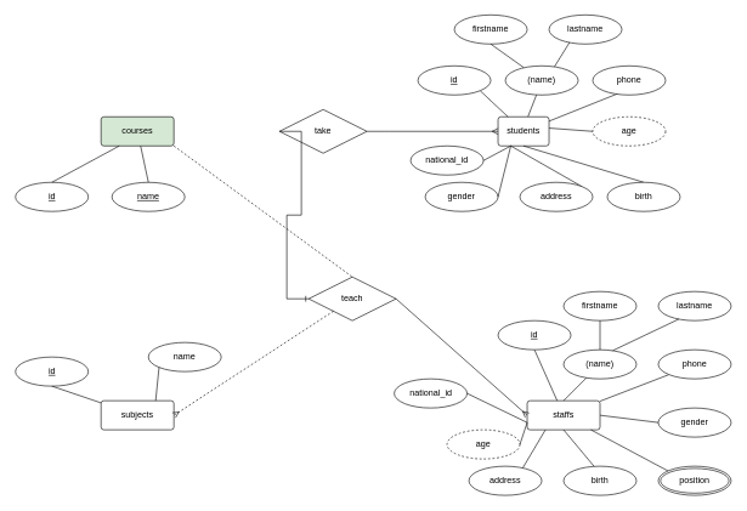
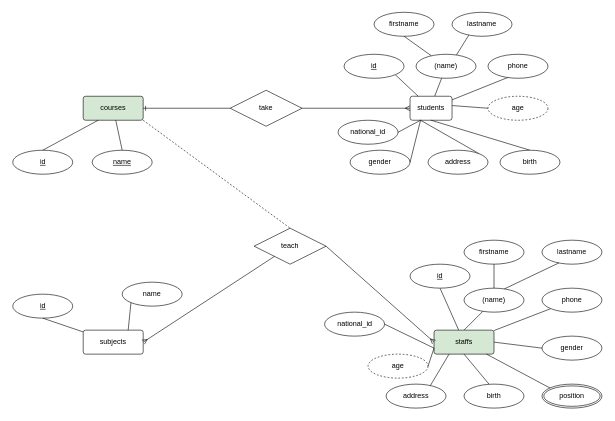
  <mxCell id="0" />
  <mxCell id="1" parent="0" />
- <mxCell id="2" value="staffs" style="rounded=1;arcSize=10;whiteSpace=wrap;html=1;align=center;" parent="1" vertex="1"><mxGeometry x="723" y="550" width="100" height="40" as="geometry" /></mxCell>
+ <mxCell id="2" value="staffs" style="rounded=1;arcSize=10;whiteSpace=wrap;html=1;align=center;fillColor=#d5e8d4;" parent="1" vertex="1"><mxGeometry x="723" y="550" width="100" height="40" as="geometry" /></mxCell>
  <mxCell id="3" value="" style="endArrow=none;html=1;rounded=0;exitX=0.5;exitY=1;exitDx=0;exitDy=0;" parent="1" target="2" edge="1" source="10"><mxGeometry relative="1" as="geometry"><mxPoint x="693" y="510" as="sourcePoint" /><mxPoint x="773" y="560" as="targetPoint" /></mxGeometry></mxCell>
  <mxCell id="4" value="" style="endArrow=none;html=1;rounded=0;entryX=0.5;entryY=0;entryDx=0;entryDy=0;" parent="1" target="2" edge="1"><mxGeometry relative="1" as="geometry"><mxPoint x="813" y="510" as="sourcePoint" /><mxPoint x="813" y="560" as="targetPoint" /></mxGeometry></mxCell>
  <mxCell id="5" value="" style="endArrow=none;html=1;rounded=0;exitX=0;exitY=1;exitDx=0;exitDy=0;" parent="1" source="12" target="2" edge="1"><mxGeometry relative="1" as="geometry"><mxPoint x="928.007" y="507.322" as="sourcePoint" /><mxPoint x="873" y="560" as="targetPoint" /></mxGeometry></mxCell>
  <mxCell id="6" value="" style="endArrow=none;html=1;rounded=0;exitX=0.25;exitY=1;exitDx=0;exitDy=0;" parent="1" source="2" edge="1"><mxGeometry relative="1" as="geometry"><mxPoint x="773" y="590" as="sourcePoint" /><mxPoint x="711.57" y="651.43" as="targetPoint" /></mxGeometry></mxCell>
  <mxCell id="7" value="" style="endArrow=none;html=1;rounded=0;" parent="1" source="2" edge="1"><mxGeometry relative="1" as="geometry"><mxPoint x="913" y="610" as="sourcePoint" /><mxPoint x="927.986" y="652.683" as="targetPoint" /></mxGeometry></mxCell>
  <mxCell id="8" value="" style="endArrow=none;html=1;rounded=0;entryX=0.4;entryY=0;entryDx=0;entryDy=0;entryPerimeter=0;exitX=0.5;exitY=1;exitDx=0;exitDy=0;" parent="1" source="2" edge="1"><mxGeometry relative="1" as="geometry"><mxPoint x="813" y="620" as="sourcePoint" /><mxPoint x="823" y="650" as="targetPoint" /></mxGeometry></mxCell>
  <mxCell id="9" value="position" style="ellipse;shape=doubleEllipse;margin=3;whiteSpace=wrap;html=1;align=center;" parent="1" vertex="1"><mxGeometry x="903" y="640" width="100" height="40" as="geometry" /></mxCell>
  <mxCell id="10" value="id" style="ellipse;whiteSpace=wrap;html=1;align=center;fontStyle=4;" parent="1" vertex="1"><mxGeometry x="683" y="440" width="100" height="40" as="geometry" /></mxCell>
  <mxCell id="11" value="(name)" style="ellipse;whiteSpace=wrap;html=1;align=center;" parent="1" vertex="1"><mxGeometry x="773" y="480" width="100" height="40" as="geometry" /></mxCell>
  <mxCell id="12" value="phone" style="ellipse;whiteSpace=wrap;html=1;align=center;" parent="1" vertex="1"><mxGeometry x="903" y="480" width="100" height="40" as="geometry" /></mxCell>
  <mxCell id="13" value="address" style="ellipse;whiteSpace=wrap;html=1;align=center;" parent="1" vertex="1"><mxGeometry x="643" y="640" width="100" height="40" as="geometry" /></mxCell>
  <mxCell id="14" value="birth" style="ellipse;whiteSpace=wrap;html=1;align=center;" parent="1" vertex="1"><mxGeometry x="773" y="640" width="100" height="40" as="geometry" /></mxCell>
  <mxCell id="15" value="firstname" style="ellipse;whiteSpace=wrap;html=1;align=center;" parent="1" vertex="1"><mxGeometry x="773" y="400" width="100" height="40" as="geometry" /></mxCell>
  <mxCell id="16" value="lastname" style="ellipse;whiteSpace=wrap;html=1;align=center;" parent="1" vertex="1"><mxGeometry x="903" y="400" width="100" height="40" as="geometry" /></mxCell>
  <mxCell id="17" value="" style="endArrow=none;html=1;rounded=0;exitX=0.5;exitY=1;exitDx=0;exitDy=0;" parent="1" source="15" target="11" edge="1"><mxGeometry relative="1" as="geometry"><mxPoint x="743" y="420" as="sourcePoint" /><mxPoint x="903" y="420" as="targetPoint" /></mxGeometry></mxCell>
  <mxCell id="18" value="" style="endArrow=none;html=1;rounded=0;exitX=0.28;exitY=0.95;exitDx=0;exitDy=0;exitPerimeter=0;entryX=0.674;entryY=0.029;entryDx=0;entryDy=0;entryPerimeter=0;" parent="1" source="16" target="11" edge="1"><mxGeometry relative="1" as="geometry"><mxPoint x="843" y="440" as="sourcePoint" /><mxPoint x="843" y="470" as="targetPoint" /></mxGeometry></mxCell>
  <mxCell id="19" value="students" style="rounded=1;arcSize=10;whiteSpace=wrap;html=1;align=center;" parent="1" vertex="1"><mxGeometry x="683" y="160" width="70" height="40" as="geometry" /></mxCell>
  <mxCell id="20" value="" style="endArrow=none;html=1;rounded=0;exitX=1;exitY=1;exitDx=0;exitDy=0;" parent="1" source="25" target="19" edge="1"><mxGeometry relative="1" as="geometry"><mxPoint x="623" y="120" as="sourcePoint" /><mxPoint x="703" y="170" as="targetPoint" /></mxGeometry></mxCell>
  <mxCell id="21" value="" style="endArrow=none;html=1;rounded=0;entryX=0.587;entryY=-0.006;entryDx=0;entryDy=0;entryPerimeter=0;startArrow=none;" parent="1" source="37" target="19" edge="1"><mxGeometry relative="1" as="geometry"><mxPoint x="743" y="120" as="sourcePoint" /><mxPoint x="743" y="170" as="targetPoint" /></mxGeometry></mxCell>
  <mxCell id="22" value="" style="endArrow=none;html=1;rounded=0;exitX=0.345;exitY=0.952;exitDx=0;exitDy=0;exitPerimeter=0;" parent="1" source="26" target="19" edge="1"><mxGeometry relative="1" as="geometry"><mxPoint x="858.007" y="117.322" as="sourcePoint" /><mxPoint x="803" y="170" as="targetPoint" /></mxGeometry></mxCell>
  <mxCell id="23" value="" style="endArrow=none;html=1;rounded=0;exitX=0.25;exitY=1;exitDx=0;exitDy=0;entryX=1;entryY=0;entryDx=0;entryDy=0;" parent="1" source="19" target="27" edge="1"><mxGeometry relative="1" as="geometry"><mxPoint x="703" y="200" as="sourcePoint" /><mxPoint x="641.57" y="261.43" as="targetPoint" /></mxGeometry></mxCell>
  <mxCell id="24" value="" style="endArrow=none;html=1;rounded=0;entryX=0.5;entryY=0;entryDx=0;entryDy=0;exitX=0.5;exitY=1;exitDx=0;exitDy=0;" parent="1" source="19" target="28" edge="1"><mxGeometry relative="1" as="geometry"><mxPoint x="743" y="230" as="sourcePoint" /><mxPoint x="753" y="260" as="targetPoint" /></mxGeometry></mxCell>
  <mxCell id="25" value="id" style="ellipse;whiteSpace=wrap;html=1;align=center;fontStyle=4;" parent="1" vertex="1"><mxGeometry x="573" y="90" width="100" height="40" as="geometry" /></mxCell>
  <mxCell id="26" value="phone" style="ellipse;whiteSpace=wrap;html=1;align=center;" parent="1" vertex="1"><mxGeometry x="813" y="90" width="100" height="40" as="geometry" /></mxCell>
  <mxCell id="27" value="address" style="ellipse;whiteSpace=wrap;html=1;align=center;" parent="1" vertex="1"><mxGeometry x="713" y="250" width="100" height="40" as="geometry" /></mxCell>
  <mxCell id="28" value="birth" style="ellipse;whiteSpace=wrap;html=1;align=center;" parent="1" vertex="1"><mxGeometry x="833" y="250" width="100" height="40" as="geometry" /></mxCell>
  <mxCell id="29" value="firstname" style="ellipse;whiteSpace=wrap;html=1;align=center;" parent="1" vertex="1"><mxGeometry x="623" y="20" width="100" height="40" as="geometry" /></mxCell>
  <mxCell id="30" value="lastname" style="ellipse;whiteSpace=wrap;html=1;align=center;" parent="1" vertex="1"><mxGeometry x="753" y="20" width="100" height="40" as="geometry" /></mxCell>
  <mxCell id="31" value="" style="endArrow=none;html=1;rounded=0;exitX=0.5;exitY=1;exitDx=0;exitDy=0;" parent="1" source="29" target="37" edge="1"><mxGeometry relative="1" as="geometry"><mxPoint x="673" y="30" as="sourcePoint" /><mxPoint x="833" y="30" as="targetPoint" /></mxGeometry></mxCell>
  <mxCell id="32" value="" style="endArrow=none;html=1;rounded=0;exitX=0.28;exitY=0.95;exitDx=0;exitDy=0;exitPerimeter=0;entryX=0.674;entryY=0.029;entryDx=0;entryDy=0;entryPerimeter=0;" parent="1" source="30" target="37" edge="1"><mxGeometry relative="1" as="geometry"><mxPoint x="773" y="50" as="sourcePoint" /><mxPoint x="773" y="80" as="targetPoint" /></mxGeometry></mxCell>
  <mxCell id="33" value="age" style="ellipse;whiteSpace=wrap;html=1;align=center;dashed=1;" parent="1" vertex="1"><mxGeometry x="813" y="160" width="100" height="40" as="geometry" /></mxCell>
  <mxCell id="34" value="" style="endArrow=none;html=1;rounded=0;entryX=1.001;entryY=0.388;entryDx=0;entryDy=0;exitX=0;exitY=0.5;exitDx=0;exitDy=0;entryPerimeter=0;" parent="1" source="33" target="19" edge="1"><mxGeometry relative="1" as="geometry"><mxPoint x="663" y="180" as="sourcePoint" /><mxPoint x="803" y="180" as="targetPoint" /></mxGeometry></mxCell>
  <mxCell id="35" value="age" style="ellipse;whiteSpace=wrap;html=1;align=center;dashed=1;" parent="1" vertex="1"><mxGeometry x="613" y="590" width="100" height="40" as="geometry" /></mxCell>
  <mxCell id="36" value="" style="endArrow=none;html=1;rounded=0;entryX=0;entryY=0.75;entryDx=0;entryDy=0;exitX=1;exitY=0.5;exitDx=0;exitDy=0;" parent="1" source="35" target="2" edge="1"><mxGeometry relative="1" as="geometry"><mxPoint x="738" y="570" as="sourcePoint" /><mxPoint x="773" y="580" as="targetPoint" /></mxGeometry></mxCell>
  <mxCell id="37" value="(name)" style="ellipse;whiteSpace=wrap;html=1;align=center;" parent="1" vertex="1"><mxGeometry x="693" y="90" width="100" height="40" as="geometry" /></mxCell>
  <mxCell id="38" value="courses" style="rounded=1;arcSize=10;whiteSpace=wrap;html=1;align=center;fillColor=#d5e8d4;" parent="1" vertex="1"><mxGeometry x="138" y="160" width="100" height="40" as="geometry" /></mxCell>
  <mxCell id="39" value="id" style="ellipse;whiteSpace=wrap;html=1;align=center;fontStyle=4;" parent="1" vertex="1"><mxGeometry x="20.5" y="250" width="100" height="40" as="geometry" /></mxCell>
  <mxCell id="40" value="name" style="ellipse;whiteSpace=wrap;html=1;align=center;fontStyle=4;" parent="1" vertex="1"><mxGeometry x="153" y="250" width="100" height="40" as="geometry" /></mxCell>
  <mxCell id="41" value="" style="endArrow=none;html=1;rounded=0;exitX=0.5;exitY=0;exitDx=0;exitDy=0;entryX=0.25;entryY=1;entryDx=0;entryDy=0;" parent="1" source="39" target="38" edge="1"><mxGeometry relative="1" as="geometry"><mxPoint x="63" y="190" as="sourcePoint" /><mxPoint x="203" y="190" as="targetPoint" /></mxGeometry></mxCell>
  <mxCell id="42" value="" style="endArrow=none;html=1;rounded=0;exitX=0.5;exitY=0;exitDx=0;exitDy=0;" parent="1" source="40" target="38" edge="1"><mxGeometry relative="1" as="geometry"><mxPoint x="323" y="150" as="sourcePoint" /><mxPoint x="483" y="150" as="targetPoint" /></mxGeometry></mxCell>
  <mxCell id="43" value="gender" style="ellipse;whiteSpace=wrap;html=1;align=center;" parent="1" vertex="1"><mxGeometry x="903" y="560" width="100" height="40" as="geometry" /></mxCell>
  <mxCell id="44" value="" style="endArrow=none;html=1;rounded=0;exitX=1;exitY=0.5;exitDx=0;exitDy=0;entryX=0;entryY=0.5;entryDx=0;entryDy=0;" parent="1" source="2" target="43" edge="1"><mxGeometry relative="1" as="geometry"><mxPoint x="938" y="540" as="sourcePoint" /><mxPoint x="1098" y="540" as="targetPoint" /></mxGeometry></mxCell>
  <mxCell id="45" value="gender" style="ellipse;whiteSpace=wrap;html=1;align=center;" parent="1" vertex="1"><mxGeometry x="583" y="250" width="100" height="40" as="geometry" /></mxCell>
  <mxCell id="46" value="" style="endArrow=none;html=1;rounded=0;exitX=1;exitY=0.5;exitDx=0;exitDy=0;entryX=0.25;entryY=1;entryDx=0;entryDy=0;" parent="1" source="45" target="19" edge="1"><mxGeometry relative="1" as="geometry"><mxPoint x="653" y="180" as="sourcePoint" /><mxPoint x="673" y="180" as="targetPoint" /></mxGeometry></mxCell>
  <mxCell id="47" value="subjects" style="rounded=1;arcSize=10;whiteSpace=wrap;html=1;align=center;" parent="1" vertex="1"><mxGeometry x="138" y="550" width="100" height="40" as="geometry" /></mxCell>
  <mxCell id="48" value="id" style="ellipse;whiteSpace=wrap;html=1;align=center;fontStyle=4" parent="1" vertex="1"><mxGeometry x="20.5" y="490" width="100" height="40" as="geometry" /></mxCell>
  <mxCell id="49" value="name" style="ellipse;whiteSpace=wrap;html=1;align=center;" parent="1" vertex="1"><mxGeometry x="203" y="470" width="100" height="40" as="geometry" /></mxCell>
  <mxCell id="50" value="" style="endArrow=none;html=1;rounded=0;entryX=0.5;entryY=1;entryDx=0;entryDy=0;" parent="1" source="47" target="48" edge="1"><mxGeometry relative="1" as="geometry"><mxPoint x="100.5" y="600" as="sourcePoint" /><mxPoint x="260.5" y="600" as="targetPoint" /></mxGeometry></mxCell>
  <mxCell id="51" value="" style="endArrow=none;html=1;rounded=0;exitX=0.75;exitY=0;exitDx=0;exitDy=0;entryX=0;entryY=1;entryDx=0;entryDy=0;" parent="1" source="47" target="49" edge="1"><mxGeometry relative="1" as="geometry"><mxPoint x="180.5" y="600" as="sourcePoint" /><mxPoint x="340.5" y="600" as="targetPoint" /></mxGeometry></mxCell>
  <mxCell id="52" value="teach" style="shape=rhombus;perimeter=rhombusPerimeter;whiteSpace=wrap;html=1;align=center;" parent="1" vertex="1"><mxGeometry x="423" y="380" width="120" height="60" as="geometry" /></mxCell>
  <mxCell id="53" value="take" style="shape=rhombus;perimeter=rhombusPerimeter;whiteSpace=wrap;html=1;align=center;" parent="1" vertex="1"><mxGeometry x="383" y="150" width="120" height="60" as="geometry" /></mxCell>
  <mxCell id="54" value="" style="edgeStyle=entityRelationEdgeStyle;fontSize=12;html=1;endArrow=ERmany;rounded=0;entryX=0;entryY=0.5;entryDx=0;entryDy=0;exitX=1;exitY=0.5;exitDx=0;exitDy=0;strokeWidth=1;" parent="1" source="53" target="19" edge="1"><mxGeometry width="100" height="100" relative="1" as="geometry"><mxPoint x="463" y="200" as="sourcePoint" /><mxPoint x="563" y="100" as="targetPoint" /></mxGeometry></mxCell>
- <mxCell id="55" value="" style="edgeStyle=entityRelationEdgeStyle;fontSize=12;html=1;endArrow=ERone;endFill=1;rounded=0;exitX=0;exitY=0.5;exitDx=0;exitDy=0;" parent="1" source="53" target="52" edge="1"><mxGeometry width="100" height="100" relative="1" as="geometry"><mxPoint x="293" y="140" as="sourcePoint" /><mxPoint x="383" y="60" as="targetPoint" /></mxGeometry></mxCell>
+ <mxCell id="55" value="" style="edgeStyle=entityRelationEdgeStyle;fontSize=12;html=1;endArrow=ERone;endFill=1;rounded=0;entryX=1;entryY=0.5;entryDx=0;entryDy=0;exitX=0;exitY=0.5;exitDx=0;exitDy=0;" parent="1" source="53" target="38" edge="1"><mxGeometry width="100" height="100" relative="1" as="geometry"><mxPoint x="293" y="140" as="sourcePoint" /><mxPoint x="383" y="60" as="targetPoint" /></mxGeometry></mxCell>
  <mxCell id="56" value="" style="fontSize=12;html=1;endArrow=ERmany;rounded=0;entryX=0;entryY=0.5;entryDx=0;entryDy=0;exitX=1;exitY=0.5;exitDx=0;exitDy=0;" parent="1" source="52" target="2" edge="1"><mxGeometry width="100" height="100" relative="1" as="geometry"><mxPoint x="423" y="760" as="sourcePoint" /><mxPoint x="523" y="660" as="targetPoint" /></mxGeometry></mxCell>
- <mxCell id="57" value="" style="fontSize=12;html=1;endArrow=ERmany;rounded=0;entryX=1;entryY=0.5;entryDx=0;entryDy=0;dashed=1;" parent="1" source="52" target="47" edge="1"><mxGeometry width="100" height="100" relative="1" as="geometry"><mxPoint x="403" y="730" as="sourcePoint" /><mxPoint x="503" y="630" as="targetPoint" /></mxGeometry></mxCell>
+ <mxCell id="57" value="" style="fontSize=12;html=1;endArrow=ERmany;rounded=0;entryX=1;entryY=0.5;entryDx=0;entryDy=0;" parent="1" source="52" target="47" edge="1"><mxGeometry width="100" height="100" relative="1" as="geometry"><mxPoint x="403" y="730" as="sourcePoint" /><mxPoint x="503" y="630" as="targetPoint" /></mxGeometry></mxCell>
  <mxCell id="58" style="edgeStyle=orthogonalEdgeStyle;rounded=0;orthogonalLoop=1;jettySize=auto;html=1;exitX=0.5;exitY=1;exitDx=0;exitDy=0;" edge="1" parent="1" source="39" target="39"><mxGeometry relative="1" as="geometry" /></mxCell>
  <mxCell id="59" value="" style="endArrow=none;html=1;rounded=0;exitX=1;exitY=1;exitDx=0;exitDy=0;entryX=0.5;entryY=0;entryDx=0;entryDy=0;dashed=1;" edge="1" parent="1" source="38" target="52"><mxGeometry relative="1" as="geometry"><mxPoint x="333" y="310" as="sourcePoint" /><mxPoint x="493" y="310" as="targetPoint" /></mxGeometry></mxCell>
  <mxCell id="60" value="national_id" style="ellipse;whiteSpace=wrap;html=1;align=center;" vertex="1" parent="1"><mxGeometry x="563" y="200" width="100" height="40" as="geometry" /></mxCell>
  <mxCell id="61" value="" style="endArrow=none;html=1;rounded=0;exitX=1;exitY=0.5;exitDx=0;exitDy=0;entryX=0.25;entryY=1;entryDx=0;entryDy=0;" edge="1" parent="1" source="60" target="19"><mxGeometry relative="1" as="geometry"><mxPoint x="663" y="210" as="sourcePoint" /><mxPoint x="823" y="210" as="targetPoint" /></mxGeometry></mxCell>
  <mxCell id="62" value="national_id" style="ellipse;whiteSpace=wrap;html=1;align=center;" vertex="1" parent="1"><mxGeometry x="540.5" y="520" width="100" height="40" as="geometry" /></mxCell>
  <mxCell id="63" value="" style="endArrow=none;html=1;rounded=0;exitX=1;exitY=0.5;exitDx=0;exitDy=0;" edge="1" parent="1" source="62"><mxGeometry relative="1" as="geometry"><mxPoint x="640.5" y="530" as="sourcePoint" /><mxPoint x="723" y="580" as="targetPoint" /></mxGeometry></mxCell>
